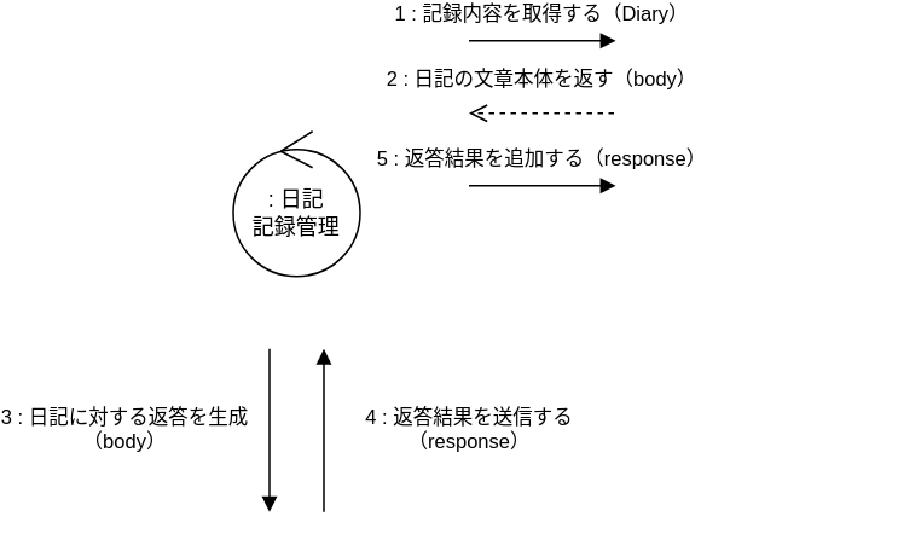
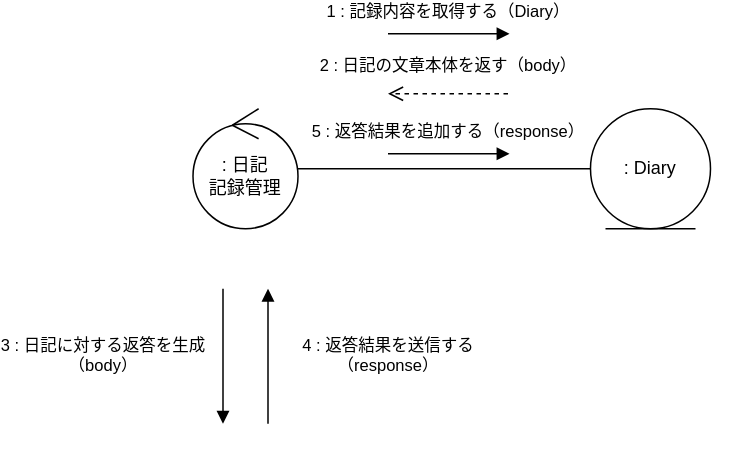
  <mxCell id="0" />
  <mxCell id="1" parent="0" />
+ <mxCell id="2" style="edgeStyle=none;html=1;rounded=0;endArrow=none;endFill=0;" parent="1" source="3" target="4" edge="1"><mxGeometry relative="1" as="geometry" /></mxCell>
  <mxCell id="3" value=": 日記&lt;br&gt;記録管理" style="ellipse;shape=umlControl;whiteSpace=wrap;html=1;" parent="1" vertex="1"><mxGeometry x="20" y="70" width="70" height="80" as="geometry" /></mxCell>
+ <mxCell id="4" value=": Diary" style="ellipse;shape=umlEntity;whiteSpace=wrap;html=1;" parent="1" vertex="1"><mxGeometry x="285" y="70" width="80" height="80" as="geometry" /></mxCell>
  <mxCell id="5" value="1 : 記録内容を取得する（Diary）" style="html=1;verticalAlign=bottom;endArrow=block;rounded=0;" parent="1" edge="1"><mxGeometry x="-0.012" y="6" width="80" relative="1" as="geometry"><mxPoint x="150" y="20" as="sourcePoint" /><mxPoint x="231" y="20" as="targetPoint" /><mxPoint as="offset" /></mxGeometry></mxCell>
  <mxCell id="6" value="2 : 日記の文章本体を返す（body）" style="html=1;verticalAlign=bottom;endArrow=open;dashed=1;endSize=8;rounded=0;" parent="1" edge="1"><mxGeometry y="-10" relative="1" as="geometry"><mxPoint x="230" y="60" as="sourcePoint" /><mxPoint x="150" y="60" as="targetPoint" /><mxPoint as="offset" /></mxGeometry></mxCell>
  <mxCell id="7" value="3 : 日記に対する返答を生成&lt;br&gt;（body）" style="html=1;verticalAlign=bottom;endArrow=block;rounded=0;" parent="1" edge="1"><mxGeometry x="0.333" y="-80" width="80" relative="1" as="geometry"><mxPoint x="40" y="190" as="sourcePoint" /><mxPoint x="40" y="280" as="targetPoint" /><mxPoint as="offset" /></mxGeometry></mxCell>
  <mxCell id="8" value="4 : 返答結果を送信する&lt;br&gt;（response）" style="html=1;verticalAlign=bottom;endArrow=block;rounded=0;" parent="1" edge="1"><mxGeometry x="-0.333" y="-80" width="80" relative="1" as="geometry"><mxPoint x="70" y="280" as="sourcePoint" /><mxPoint x="70" y="190" as="targetPoint" /><mxPoint as="offset" /></mxGeometry></mxCell>
  <mxCell id="9" value="5 : 返答結果を追加する（response）" style="html=1;verticalAlign=bottom;endArrow=block;rounded=0;" parent="1" edge="1"><mxGeometry x="-0.012" y="6" width="80" relative="1" as="geometry"><mxPoint x="150" y="100" as="sourcePoint" /><mxPoint x="231" y="100" as="targetPoint" /><mxPoint as="offset" /></mxGeometry></mxCell>
